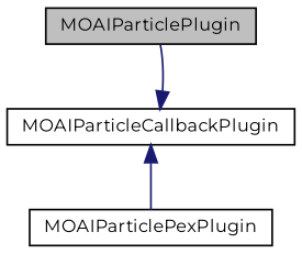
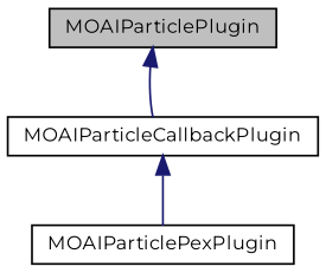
  digraph {
    fontname=Montserrat
    node [color=black fillcolor=white fontname=Montserrat fontsize=10 shape=record style=filled]
    edge [color=midnightblue dir=back fontname=Montserrat fontsize=10 labelfontname=FreeSans labelfontsize=10 style=solid]
    n1 [fillcolor=grey75 fontcolor=black height=0.2 label=MOAIParticlePlugin width=0.4]
    n2 [height=0.2 label=MOAIParticleCallbackPlugin width=0.4]
    n3 [height=0.2 label=MOAIParticlePexPlugin width=0.4]
-   n2 -> n1
+   n1 -> n2
    n2 -> n3
  }
